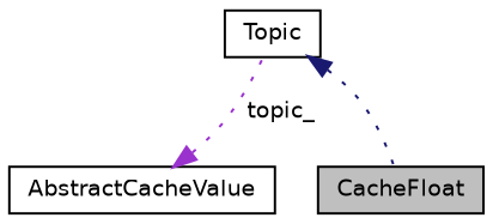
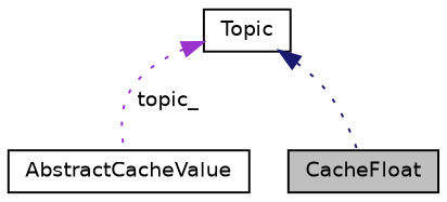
  digraph {
    node [color=black fillcolor=white fontname=Helvetica fontsize=10 shape=record style=filled]
    edge [dir=back fontname=Helvetica fontsize=10 labelfontname=Helvetica labelfontsize=10 style=dotted]
    n1 [fillcolor=grey75 fontcolor=black height=0.2 label=CacheFloat width=0.4]
    n2 [height=0.2 label=AbstractCacheValue width=0.4]
    n3 [height=0.2 label=Topic width=0.4]
    n3 -> n1 [color=midnightblue]
-   n2 -> n3 [color=darkorchid3 label=" topic_"]
+   n3 -> n2 [color=darkorchid3 label=" topic_"]
  }
